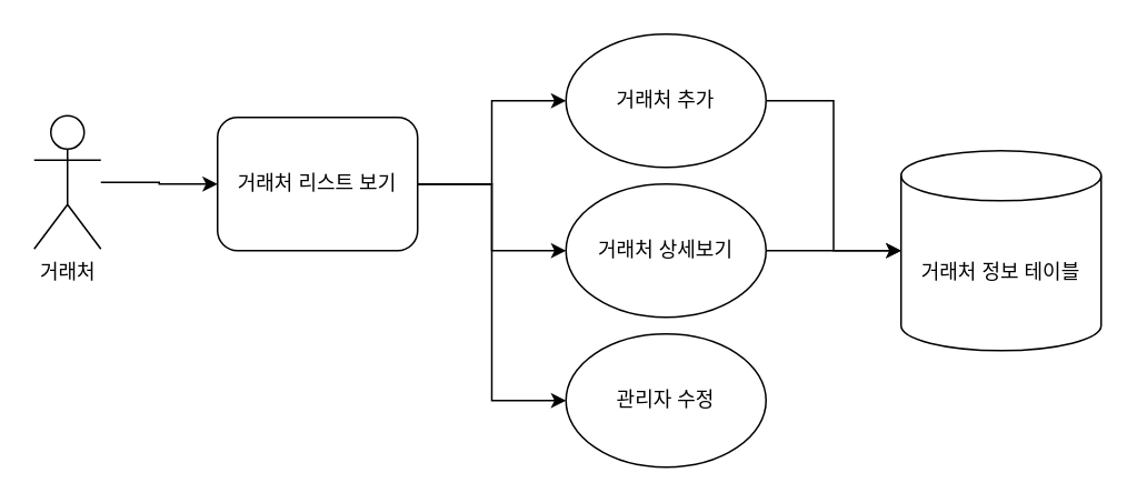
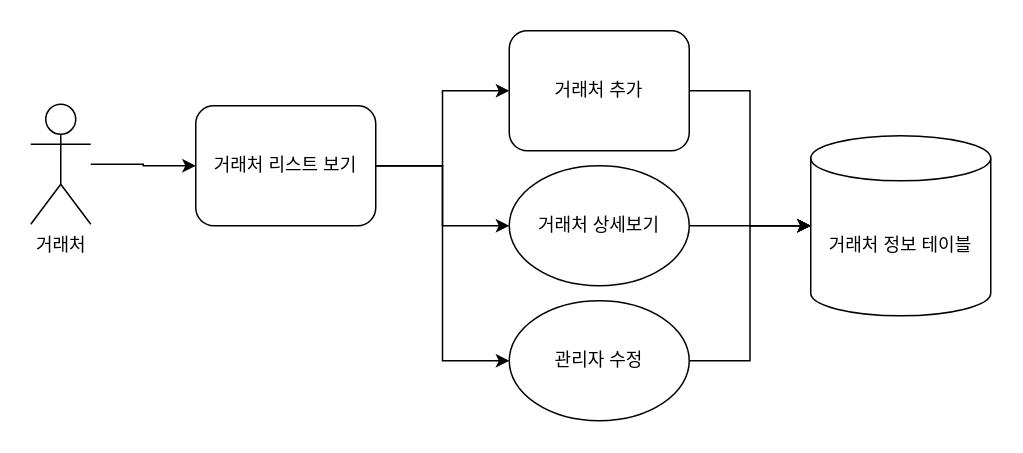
  <mxCell id="0" />
  <mxCell id="1" parent="0" />
  <mxCell id="2" style="edgeStyle=orthogonalEdgeStyle;rounded=0;orthogonalLoop=1;jettySize=auto;html=1;entryX=0;entryY=0.5;entryDx=0;entryDy=0;" edge="1" parent="1" source="3" target="7"><mxGeometry relative="1" as="geometry" /></mxCell>
  <mxCell id="3" value="거래처" style="shape=umlActor;verticalLabelPosition=bottom;verticalAlign=top;html=1;outlineConnect=0;" vertex="1" parent="1"><mxGeometry x="20" y="69" width="40" height="80" as="geometry" /></mxCell>
  <mxCell id="4" style="edgeStyle=orthogonalEdgeStyle;rounded=0;orthogonalLoop=1;jettySize=auto;html=1;entryX=0;entryY=0.5;entryDx=0;entryDy=0;" edge="1" parent="1" source="7" target="9"><mxGeometry relative="1" as="geometry" /></mxCell>
  <mxCell id="5" style="edgeStyle=orthogonalEdgeStyle;rounded=0;orthogonalLoop=1;jettySize=auto;html=1;entryX=0;entryY=0.5;entryDx=0;entryDy=0;" edge="1" parent="1" source="7" target="11"><mxGeometry relative="1" as="geometry" /></mxCell>
  <mxCell id="6" style="edgeStyle=orthogonalEdgeStyle;rounded=0;orthogonalLoop=1;jettySize=auto;html=1;entryX=0;entryY=0.5;entryDx=0;entryDy=0;" edge="1" parent="1" source="7" target="13"><mxGeometry relative="1" as="geometry" /></mxCell>
  <mxCell id="7" value="거래처 리스트 보기" style="whiteSpace=wrap;html=1;rounded=1;" vertex="1" parent="1"><mxGeometry x="130" y="70" width="120" height="80" as="geometry" /></mxCell>
  <mxCell id="8" style="edgeStyle=orthogonalEdgeStyle;rounded=0;orthogonalLoop=1;jettySize=auto;html=1;entryX=0;entryY=0.5;entryDx=0;entryDy=0;entryPerimeter=0;" edge="1" parent="1" source="9" target="14"><mxGeometry relative="1" as="geometry" /></mxCell>
- <mxCell id="9" value="거래처 추가" style="ellipse;whiteSpace=wrap;html=1;" vertex="1" parent="1"><mxGeometry x="339" y="20" width="120" height="80" as="geometry" /></mxCell>
+ <mxCell id="9" value="거래처 추가" style="whiteSpace=wrap;html=1;rounded=1;" vertex="1" parent="1"><mxGeometry x="339" y="20" width="120" height="80" as="geometry" /></mxCell>
  <mxCell id="10" style="edgeStyle=orthogonalEdgeStyle;rounded=0;orthogonalLoop=1;jettySize=auto;html=1;entryX=0;entryY=0.5;entryDx=0;entryDy=0;entryPerimeter=0;" edge="1" parent="1" source="11" target="14"><mxGeometry relative="1" as="geometry" /></mxCell>
  <mxCell id="11" value="거래처 상세보기" style="ellipse;whiteSpace=wrap;html=1;" vertex="1" parent="1"><mxGeometry x="339" y="110" width="120" height="80" as="geometry" /></mxCell>
+ <mxCell id="12" style="edgeStyle=orthogonalEdgeStyle;rounded=0;orthogonalLoop=1;jettySize=auto;html=1;entryX=0;entryY=0.5;entryDx=0;entryDy=0;entryPerimeter=0;" edge="1" parent="1" source="13" target="14"><mxGeometry relative="1" as="geometry" /></mxCell>
  <mxCell id="13" value="관리자 수정" style="ellipse;whiteSpace=wrap;html=1;" vertex="1" parent="1"><mxGeometry x="339" y="200" width="120" height="80" as="geometry" /></mxCell>
  <mxCell id="14" value="거래처 정보 테이블" style="shape=cylinder3;whiteSpace=wrap;html=1;boundedLbl=1;backgroundOutline=1;size=15;" vertex="1" parent="1"><mxGeometry x="540" y="90" width="120" height="120" as="geometry" /></mxCell>
